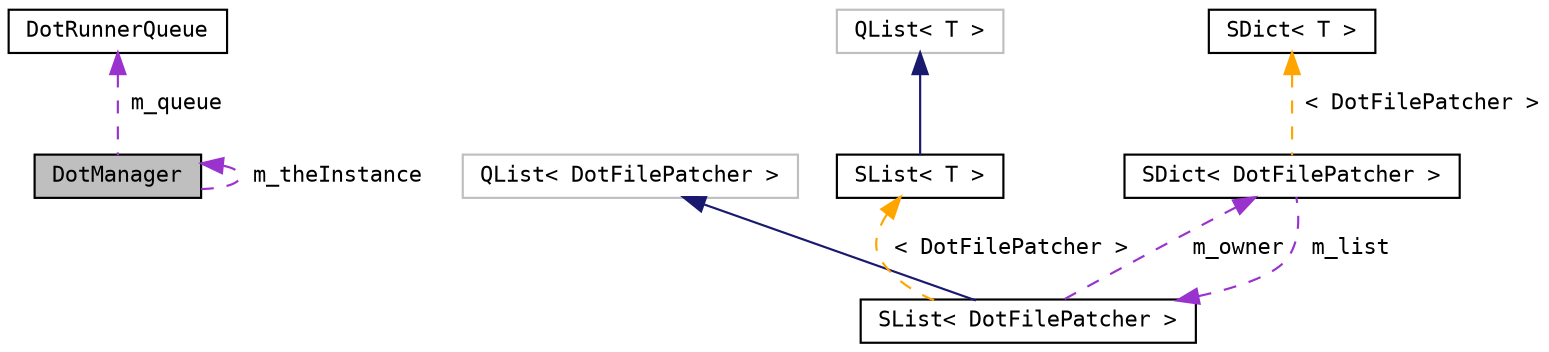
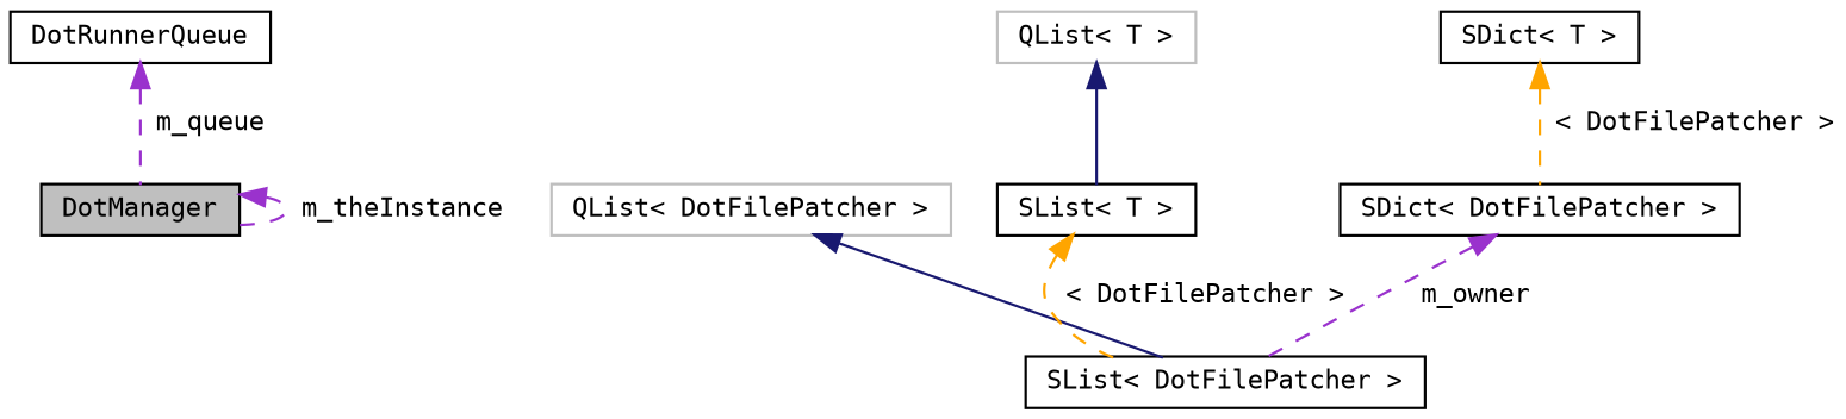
  digraph {
    fontname="DejaVu Sans Mono"
    node [color=black fillcolor=white fontname="DejaVu Sans Mono" fontsize=10 shape=record style=filled]
    edge [color=darkorchid3 dir=back fontname="DejaVu Sans Mono" fontsize=10 labelfontname=Helvetica labelfontsize=10 style=dashed]
    n1 [fillcolor=grey75 fontcolor=black height=0.2 label=DotManager width=0.4]
    n2 [height=0.2 label=DotRunnerQueue width=0.4]
    n3 [height=0.2 label="SDict\< DotFilePatcher \>" width=0.4]
    n4 [height=0.2 label="SList\< DotFilePatcher \>" width=0.4]
    n5 [color=grey75 height=0.2 label="QList\< DotFilePatcher \>" width=0.4]
    n6 [height=0.2 label="SList\< T \>" width=0.4]
    n7 [color=grey75 height=0.2 label="QList\< T \>" width=0.4]
    n8 [height=0.2 label="SDict\< T \>" width=0.4]
    n1 -> n1 [label=" m_theInstance"]
    n2 -> n1 [label=" m_queue"]
    n3 -> n4 [label=" m_owner"]
-   n4 -> n3 [label=" m_list"]
    n5 -> n4 [color=midnightblue style=solid]
    n6 -> n4 [color=orange label=" \< DotFilePatcher \>"]
    n7 -> n6 [color=midnightblue style=solid]
    n8 -> n3 [color=orange label=" \< DotFilePatcher \>"]
  }
